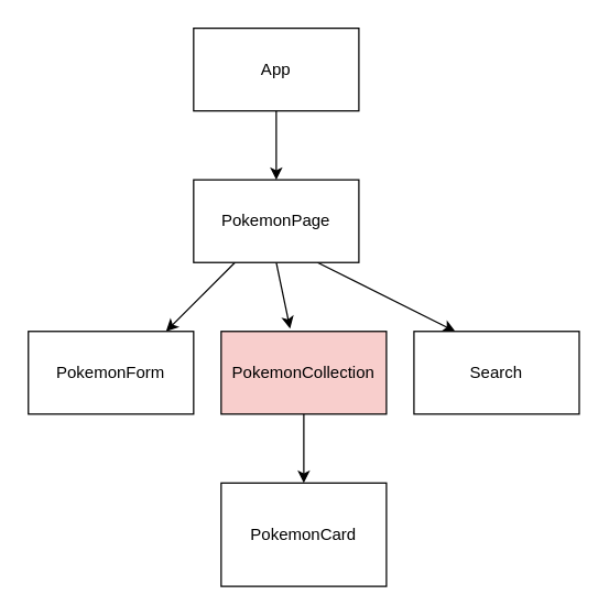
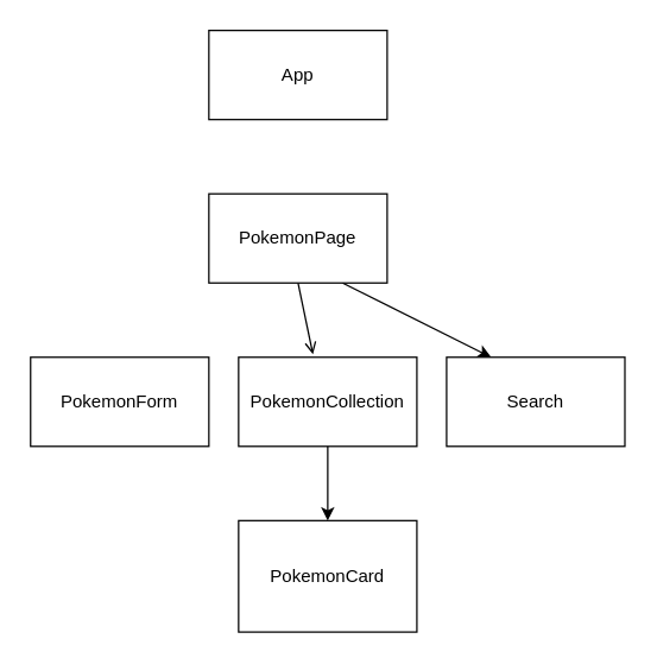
  <mxCell id="0" />
  <mxCell id="1" parent="0" />
- <mxCell id="2" style="edgeStyle=none;html=1;exitX=0.5;exitY=1;exitDx=0;exitDy=0;entryX=0.5;entryY=0;entryDx=0;entryDy=0;" edge="1" parent="1" source="3" target="7"><mxGeometry relative="1" as="geometry" /></mxCell>
  <mxCell id="3" value="App" style="rounded=0;whiteSpace=wrap;html=1;" vertex="1" parent="1"><mxGeometry x="140" y="20" width="120" height="60" as="geometry" /></mxCell>
- <mxCell id="4" style="edgeStyle=none;html=1;exitX=0.5;exitY=1;exitDx=0;exitDy=0;entryX=0.417;entryY=-0.033;entryDx=0;entryDy=0;entryPerimeter=0;" edge="1" parent="1" source="7" target="10"><mxGeometry relative="1" as="geometry" /></mxCell>
- <mxCell id="5" style="edgeStyle=none;html=1;exitX=0.25;exitY=1;exitDx=0;exitDy=0;entryX=0.833;entryY=0;entryDx=0;entryDy=0;entryPerimeter=0;" edge="1" parent="1" source="7" target="8"><mxGeometry relative="1" as="geometry" /></mxCell>
+ <mxCell id="4" style="edgeStyle=none;html=1;exitX=0.5;exitY=1;exitDx=0;exitDy=0;entryX=0.417;entryY=-0.033;entryDx=0;entryDy=0;entryPerimeter=0;endArrow=open;" edge="1" parent="1" source="7" target="10"><mxGeometry relative="1" as="geometry" /></mxCell>
  <mxCell id="6" style="edgeStyle=none;html=1;exitX=0.75;exitY=1;exitDx=0;exitDy=0;entryX=0.25;entryY=0;entryDx=0;entryDy=0;" edge="1" parent="1" source="7" target="11"><mxGeometry relative="1" as="geometry" /></mxCell>
  <mxCell id="7" value="PokemonPage" style="rounded=0;whiteSpace=wrap;html=1;" vertex="1" parent="1"><mxGeometry x="140" y="130" width="120" height="60" as="geometry" /></mxCell>
  <mxCell id="8" value="PokemonForm" style="rounded=0;whiteSpace=wrap;html=1;" vertex="1" parent="1"><mxGeometry x="20" y="240" width="120" height="60" as="geometry" /></mxCell>
  <mxCell id="9" style="edgeStyle=none;html=1;exitX=0.5;exitY=1;exitDx=0;exitDy=0;entryX=0.5;entryY=0;entryDx=0;entryDy=0;" edge="1" parent="1" source="10" target="12"><mxGeometry relative="1" as="geometry" /></mxCell>
- <mxCell id="10" value="PokemonCollection" style="rounded=0;whiteSpace=wrap;html=1;fillColor=#f8cecc;" vertex="1" parent="1"><mxGeometry x="160" y="240" width="120" height="60" as="geometry" /></mxCell>
+ <mxCell id="10" value="PokemonCollection" style="rounded=0;whiteSpace=wrap;html=1;" vertex="1" parent="1"><mxGeometry x="160" y="240" width="120" height="60" as="geometry" /></mxCell>
  <mxCell id="11" value="Search" style="rounded=0;whiteSpace=wrap;html=1;" vertex="1" parent="1"><mxGeometry x="300" y="240" width="120" height="60" as="geometry" /></mxCell>
  <mxCell id="12" value="PokemonCard" style="rounded=0;whiteSpace=wrap;html=1;" vertex="1" parent="1"><mxGeometry x="160" y="350" width="120" height="75" as="geometry" /></mxCell>
